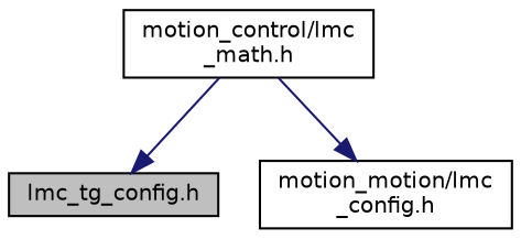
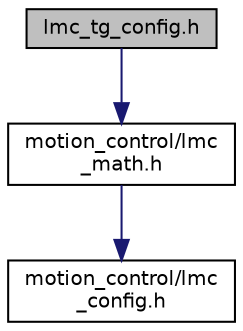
  digraph {
    node [color=black fillcolor=white fontname=Helvetica fontsize=10 shape=record style=filled]
    edge [color=midnightblue fontname=Helvetica fontsize=10 labelfontname=Helvetica labelfontsize=10 style=solid]
    n1 [fillcolor=grey75 fontcolor=black height=0.2 label="lmc_tg_config.h" width=0.4]
    n2 [height=0.2 label="motion_control/lmc\l_math.h" width=0.4]
-   n3 [height=0.2 label="motion_motion/lmc\l_config.h" width=0.4]
-   n2 -> n1
+   n3 [height=0.2 label="motion_control/lmc\l_config.h" width=0.4]
+   n1 -> n2
    n2 -> n3
  }
